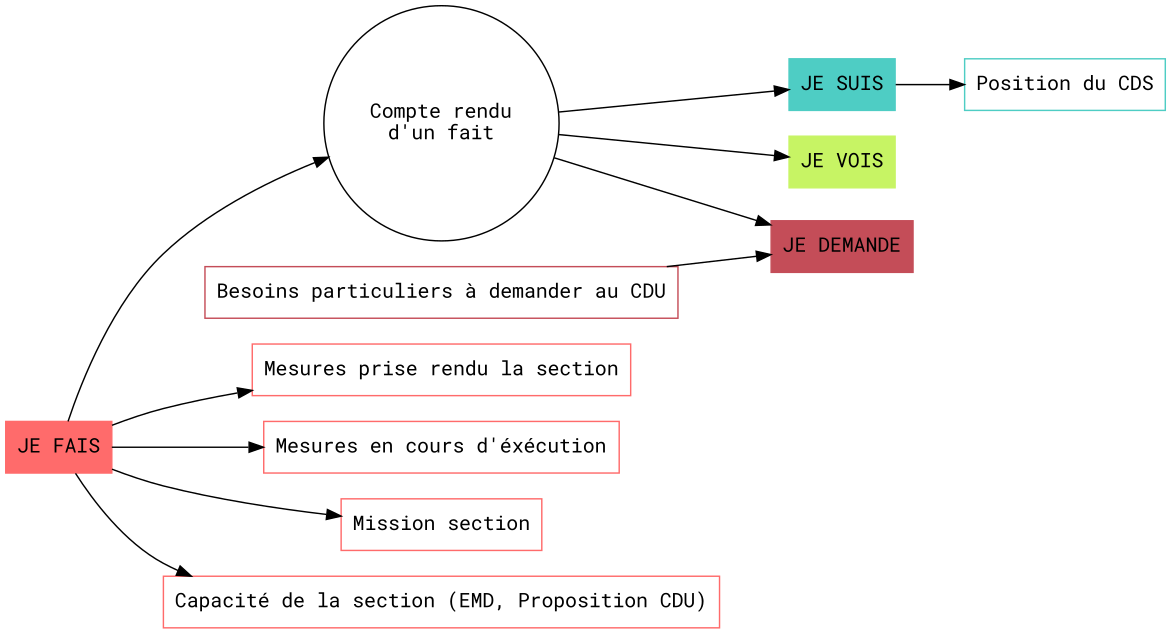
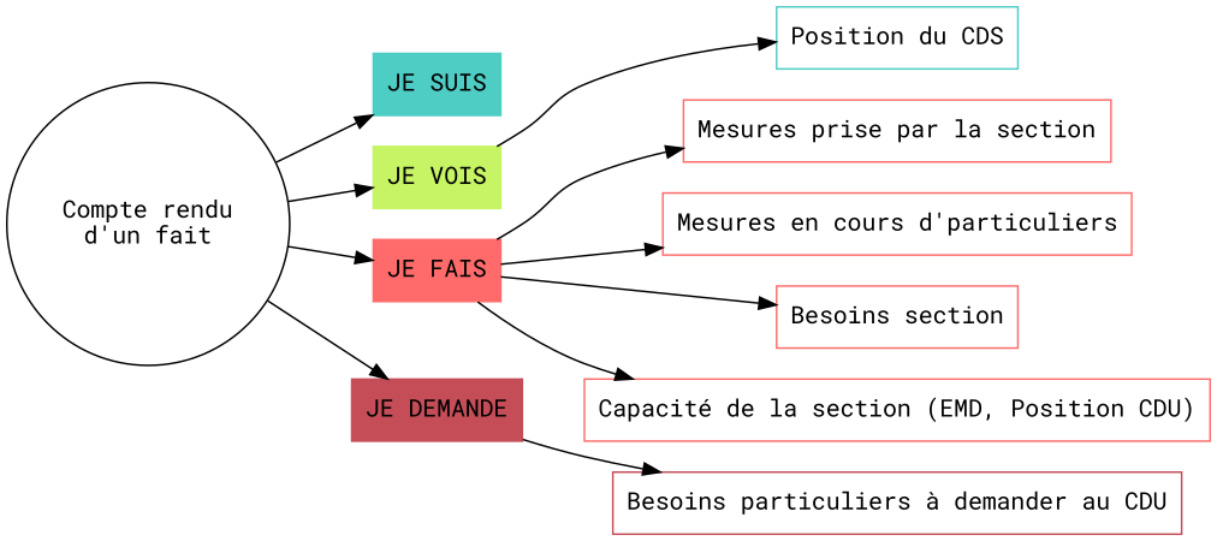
  digraph {
    fontname="Roboto Mono"
    ordering=out
    rankdir=LR
    node [fontname="Roboto Mono" shape=rectangle color="#FF6B6B"]
    edge [fontname="Roboto Mono"]
    "Compte rendu\nd'un fait" [shape=circle color=""]
    "JE SUIS" [color="#4ECDC4" style=filled]
    "JE VOIS" [color="#C7F464" style=filled]
    "JE FAIS" [style=filled]
    "JE DEMANDE" [color="#C44D58" style=filled]
    "Position du CDS" [color="#4ECDC4"]
-   "Mesures prise par la section" [label="Mesures prise rendu la section"]
-   "Mesures en cours d'éxécution"
-   "Mission section"
-   "Capacité de la section (EMD, Proposition CDU)"
+   "Mesures prise par la section"
+   "Mesures en cours d'éxécution" [label="Mesures en cours d'particuliers"]
+   "Mission section" [label="Besoins section"]
+   "Capacité de la section (EMD, Proposition CDU)" [label="Capacité de la section (EMD, Position CDU)"]
    "Besoins particuliers à demander au CDU" [color="#C44D58"]
    "Compte rendu\nd'un fait" -> "JE SUIS"
    "Compte rendu\nd'un fait" -> "JE VOIS"
-   "JE FAIS" -> "Compte rendu\nd'un fait"
+   "Compte rendu\nd'un fait" -> "JE FAIS"
    "Compte rendu\nd'un fait" -> "JE DEMANDE"
-   "JE SUIS" -> "Position du CDS"
+   "JE VOIS" -> "Position du CDS"
    "JE FAIS" -> "Mesures prise par la section"
    "JE FAIS" -> "Mesures en cours d'éxécution"
    "JE FAIS" -> "Mission section"
    "JE FAIS" -> "Capacité de la section (EMD, Proposition CDU)"
-   "Besoins particuliers à demander au CDU" -> "JE DEMANDE"
+   "JE DEMANDE" -> "Besoins particuliers à demander au CDU"
  }
